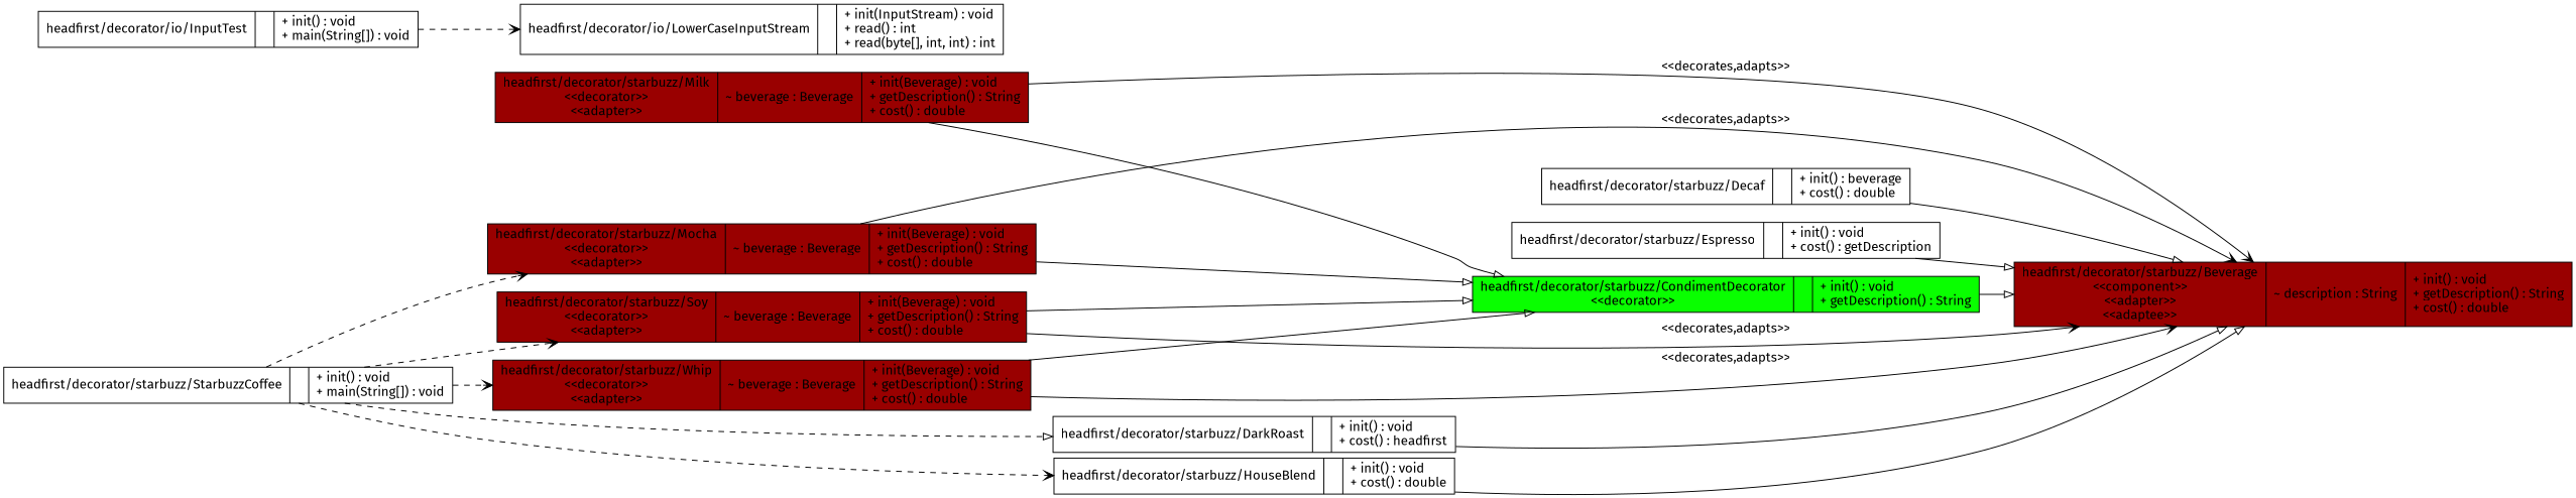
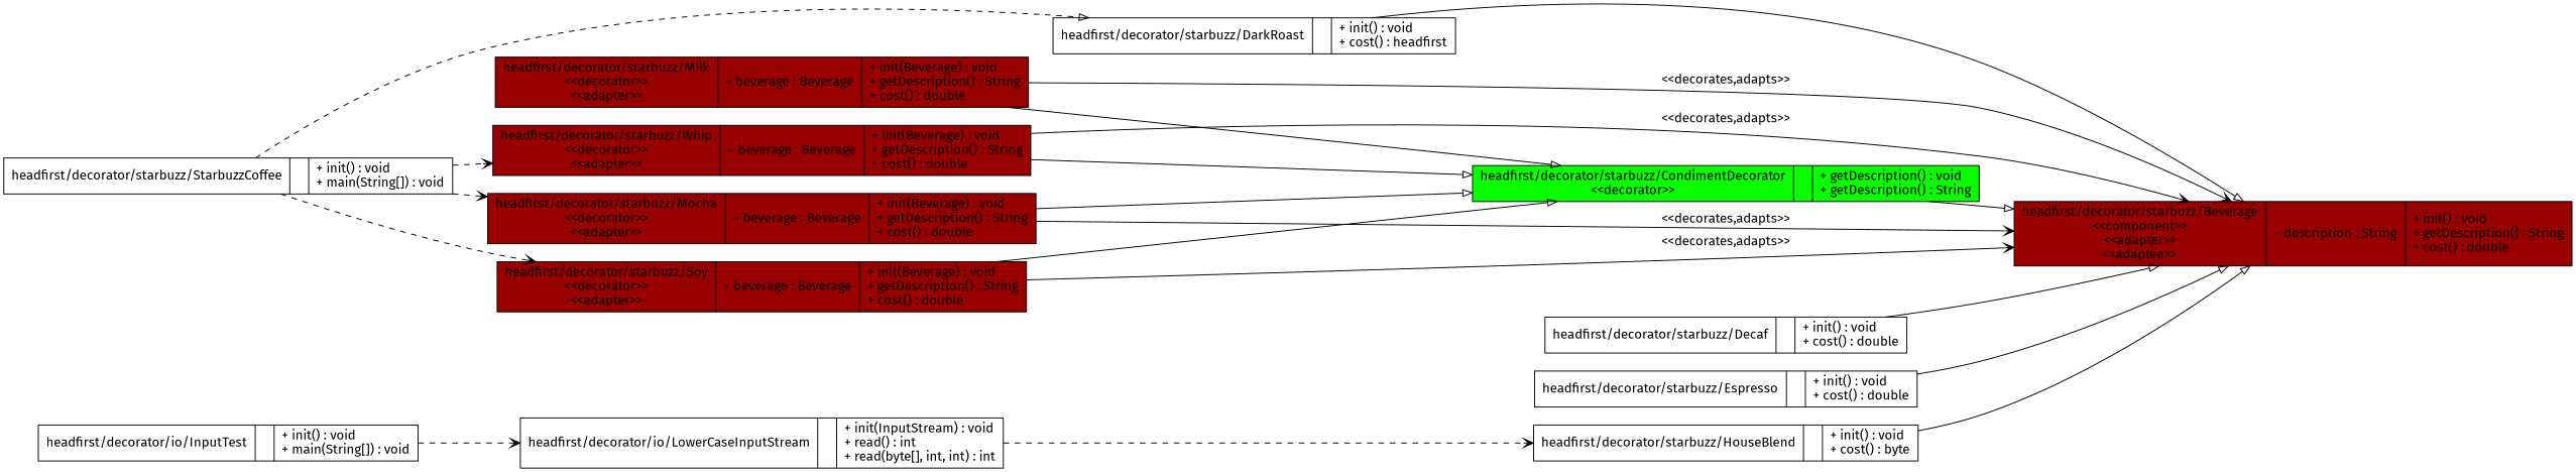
  digraph {
    fontname="Fira Sans"
    rankdir=LR
    node [color="#000000" fillcolor="#ffffff" fontname="Fira Sans" shape=record style=filled]
    edge [arrowhead=onormal fontname="Fira Sans"]
    n1 [fillcolor="#990000" label="{headfirst/decorator/starbuzz/Beverage\n\<\<component\>\>\n\<\<adapter\>\>\n\<\<adaptee\>\>|~ description : String\l|+ init() : void\l+ getDescription() : String\l+ cost() : double\l}"]
-   n2 [fillcolor="#09FF00" label="{headfirst/decorator/starbuzz/CondimentDecorator\n\<\<decorator\>\>||+ init() : void\l+ getDescription() : String\l}"]
+   n2 [fillcolor="#09FF00" label="{headfirst/decorator/starbuzz/CondimentDecorator\n\<\<decorator\>\>||+ getDescription() : void\l+ getDescription() : String\l}"]
    n3 [label="{headfirst/decorator/starbuzz/DarkRoast||+ init() : void\l+ cost() : headfirst\l}"]
-   n4 [label="{headfirst/decorator/starbuzz/Decaf||+ init() : beverage\l+ cost() : double\l}"]
-   n5 [label="{headfirst/decorator/starbuzz/Espresso||+ init() : void\l+ cost() : getDescription\l}"]
-   n6 [label="{headfirst/decorator/starbuzz/HouseBlend||+ init() : void\l+ cost() : double\l}"]
+   n4 [label="{headfirst/decorator/starbuzz/Decaf||+ init() : void\l+ cost() : double\l}"]
+   n5 [label="{headfirst/decorator/starbuzz/Espresso||+ init() : void\l+ cost() : double\l}"]
+   n6 [label="{headfirst/decorator/starbuzz/HouseBlend||+ init() : void\l+ cost() : byte\l}"]
    n7 [label="{headfirst/decorator/io/InputTest||+ init() : void\l+ main(String[]) : void\l}"]
    n8 [label="{headfirst/decorator/io/LowerCaseInputStream||+ init(InputStream) : void\l+ read() : int\l+ read(byte[], int, int) : int\l}"]
    n9 [fillcolor="#990000" label="{headfirst/decorator/starbuzz/Milk\n\<\<decorator\>\>\n\<\<adapter\>\>|~ beverage : Beverage\l|+ init(Beverage) : void\l+ getDescription() : String\l+ cost() : double\l}"]
    n10 [fillcolor="#990000" label="{headfirst/decorator/starbuzz/Mocha\n\<\<decorator\>\>\n\<\<adapter\>\>|~ beverage : Beverage\l|+ init(Beverage) : void\l+ getDescription() : String\l+ cost() : double\l}"]
    n11 [fillcolor="#990000" label="{headfirst/decorator/starbuzz/Soy\n\<\<decorator\>\>\n\<\<adapter\>\>|~ beverage : Beverage\l|+ init(Beverage) : void\l+ getDescription() : String\l+ cost() : double\l}"]
    n12 [label="{headfirst/decorator/starbuzz/StarbuzzCoffee||+ init() : void\l+ main(String[]) : void\l}"]
    n13 [fillcolor="#990000" label="{headfirst/decorator/starbuzz/Whip\n\<\<decorator\>\>\n\<\<adapter\>\>|~ beverage : Beverage\l|+ init(Beverage) : void\l+ getDescription() : String\l+ cost() : double\l}"]
    n2 -> n1
    n3 -> n1
    n4 -> n1
    n5 -> n1
    n6 -> n1
    n7 -> n8 [arrowhead=vee style=dashed]
    n9 -> n1 [arrowhead=vee label="\<\<decorates,adapts\>\>" style=solid]
    n9 -> n2
    n10 -> n1 [arrowhead=vee label="\<\<decorates,adapts\>\>" style=solid]
    n10 -> n2
    n11 -> n1 [arrowhead=vee label="\<\<decorates,adapts\>\>" style=solid]
    n11 -> n2
    n12 -> n3 [style=dashed]
-   n12 -> n6 [arrowhead=vee style=dashed]
+   n8 -> n6 [arrowhead=vee style=dashed]
    n12 -> n10 [arrowhead=vee style=dashed]
    n12 -> n11 [arrowhead=vee style=dashed]
    n12 -> n13 [arrowhead=vee style=dashed]
    n13 -> n1 [arrowhead=vee label="\<\<decorates,adapts\>\>" style=solid]
    n13 -> n2
  }
